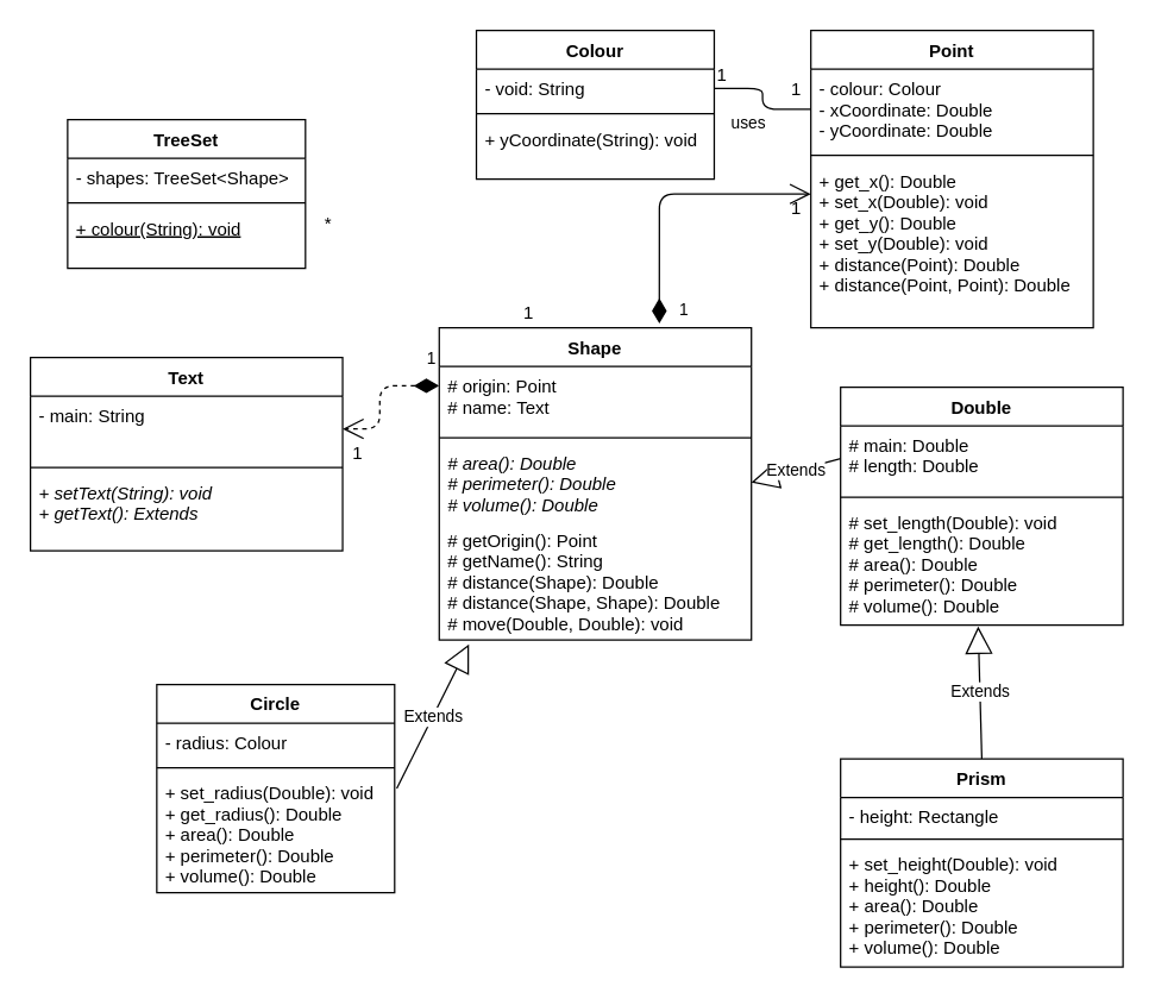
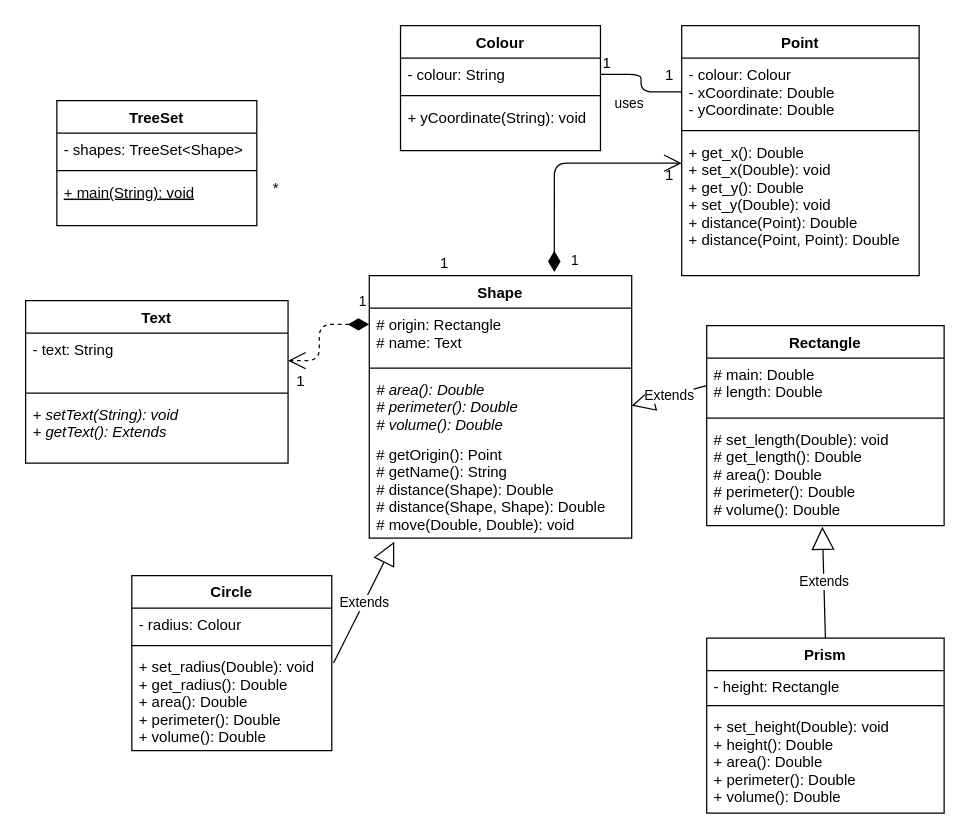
  <mxCell id="0" />
  <mxCell id="1" parent="0" />
  <mxCell id="2" value="TreeSet" style="swimlane;fontStyle=1;align=center;verticalAlign=top;childLayout=stackLayout;horizontal=1;startSize=26;horizontalStack=0;resizeParent=1;resizeParentMax=0;resizeLast=0;collapsible=1;marginBottom=0;" parent="1" vertex="1"><mxGeometry x="45" y="80" width="160" height="100" as="geometry" /></mxCell>
  <mxCell id="3" value="- shapes: TreeSet&lt;Shape&gt;" style="text;strokeColor=none;fillColor=none;align=left;verticalAlign=top;spacingLeft=4;spacingRight=4;overflow=hidden;rotatable=0;points=[[0,0.5],[1,0.5]];portConstraint=eastwest;" parent="2" vertex="1"><mxGeometry y="26" width="160" height="26" as="geometry" /></mxCell>
  <mxCell id="4" value="" style="line;strokeWidth=1;fillColor=none;align=left;verticalAlign=middle;spacingTop=-1;spacingLeft=3;spacingRight=3;rotatable=0;labelPosition=right;points=[];portConstraint=eastwest;" parent="2" vertex="1"><mxGeometry y="52" width="160" height="8" as="geometry" /></mxCell>
- <mxCell id="5" value="+ colour(String): void" style="text;strokeColor=none;fillColor=none;align=left;verticalAlign=top;spacingLeft=4;spacingRight=4;overflow=hidden;rotatable=0;points=[[0,0.5],[1,0.5]];portConstraint=eastwest;fontStyle=4" parent="2" vertex="1"><mxGeometry y="60" width="160" height="40" as="geometry" /></mxCell>
+ <mxCell id="5" value="+ main(String): void" style="text;strokeColor=none;fillColor=none;align=left;verticalAlign=top;spacingLeft=4;spacingRight=4;overflow=hidden;rotatable=0;points=[[0,0.5],[1,0.5]];portConstraint=eastwest;fontStyle=4" parent="2" vertex="1"><mxGeometry y="60" width="160" height="40" as="geometry" /></mxCell>
  <mxCell id="6" value="Colour" style="swimlane;fontStyle=1;align=center;verticalAlign=top;childLayout=stackLayout;horizontal=1;startSize=26;horizontalStack=0;resizeParent=1;resizeParentMax=0;resizeLast=0;collapsible=1;marginBottom=0;" parent="1" vertex="1"><mxGeometry x="320" y="20" width="160" height="100" as="geometry" /></mxCell>
- <mxCell id="7" value="- void: String" style="text;strokeColor=none;fillColor=none;align=left;verticalAlign=top;spacingLeft=4;spacingRight=4;overflow=hidden;rotatable=0;points=[[0,0.5],[1,0.5]];portConstraint=eastwest;" parent="6" vertex="1"><mxGeometry y="26" width="160" height="26" as="geometry" /></mxCell>
+ <mxCell id="7" value="- colour: String" style="text;strokeColor=none;fillColor=none;align=left;verticalAlign=top;spacingLeft=4;spacingRight=4;overflow=hidden;rotatable=0;points=[[0,0.5],[1,0.5]];portConstraint=eastwest;" parent="6" vertex="1"><mxGeometry y="26" width="160" height="26" as="geometry" /></mxCell>
  <mxCell id="8" value="" style="line;strokeWidth=1;fillColor=none;align=left;verticalAlign=middle;spacingTop=-1;spacingLeft=3;spacingRight=3;rotatable=0;labelPosition=right;points=[];portConstraint=eastwest;" parent="6" vertex="1"><mxGeometry y="52" width="160" height="8" as="geometry" /></mxCell>
  <mxCell id="9" value="+ yCoordinate(String): void" style="text;strokeColor=none;fillColor=none;align=left;verticalAlign=top;spacingLeft=4;spacingRight=4;overflow=hidden;rotatable=0;points=[[0,0.5],[1,0.5]];portConstraint=eastwest;fontStyle=0" parent="6" vertex="1"><mxGeometry y="60" width="160" height="40" as="geometry" /></mxCell>
  <mxCell id="10" value="Circle" style="swimlane;fontStyle=1;align=center;verticalAlign=top;childLayout=stackLayout;horizontal=1;startSize=26;horizontalStack=0;resizeParent=1;resizeParentMax=0;resizeLast=0;collapsible=1;marginBottom=0;" parent="1" vertex="1"><mxGeometry x="105" y="460" width="160" height="140" as="geometry" /></mxCell>
  <mxCell id="11" value="- radius: Colour" style="text;strokeColor=none;fillColor=none;align=left;verticalAlign=top;spacingLeft=4;spacingRight=4;overflow=hidden;rotatable=0;points=[[0,0.5],[1,0.5]];portConstraint=eastwest;" parent="10" vertex="1"><mxGeometry y="26" width="160" height="26" as="geometry" /></mxCell>
  <mxCell id="12" value="" style="line;strokeWidth=1;fillColor=none;align=left;verticalAlign=middle;spacingTop=-1;spacingLeft=3;spacingRight=3;rotatable=0;labelPosition=right;points=[];portConstraint=eastwest;" parent="10" vertex="1"><mxGeometry y="52" width="160" height="8" as="geometry" /></mxCell>
  <mxCell id="13" value="+ set_radius(Double): void&#10;+ get_radius(): Double&#10;+ area(): Double&#10;+ perimeter(): Double&#10;+ volume(): Double" style="text;strokeColor=none;fillColor=none;align=left;verticalAlign=top;spacingLeft=4;spacingRight=4;overflow=hidden;rotatable=0;points=[[0,0.5],[1,0.5]];portConstraint=eastwest;fontStyle=0" parent="10" vertex="1"><mxGeometry y="60" width="160" height="80" as="geometry" /></mxCell>
  <mxCell id="14" value="Point" style="swimlane;fontStyle=1;align=center;verticalAlign=top;childLayout=stackLayout;horizontal=1;startSize=26;horizontalStack=0;resizeParent=1;resizeParentMax=0;resizeLast=0;collapsible=1;marginBottom=0;" parent="1" vertex="1"><mxGeometry x="545" y="20" width="190" height="200" as="geometry" /></mxCell>
  <mxCell id="15" value="- colour: Colour&#10;- xCoordinate: Double&#10;- yCoordinate: Double&#10;" style="text;strokeColor=none;fillColor=none;align=left;verticalAlign=top;spacingLeft=4;spacingRight=4;overflow=hidden;rotatable=0;points=[[0,0.5],[1,0.5]];portConstraint=eastwest;" parent="14" vertex="1"><mxGeometry y="26" width="190" height="54" as="geometry" /></mxCell>
  <mxCell id="16" value="" style="line;strokeWidth=1;fillColor=none;align=left;verticalAlign=middle;spacingTop=-1;spacingLeft=3;spacingRight=3;rotatable=0;labelPosition=right;points=[];portConstraint=eastwest;" parent="14" vertex="1"><mxGeometry y="80" width="190" height="8" as="geometry" /></mxCell>
  <mxCell id="17" value="+ get_x(): Double&#10;+ set_x(Double): void&#10;+ get_y(): Double&#10;+ set_y(Double): void&#10;+ distance(Point): Double&#10;+ distance(Point, Point): Double" style="text;strokeColor=none;fillColor=none;align=left;verticalAlign=top;spacingLeft=4;spacingRight=4;overflow=hidden;rotatable=0;points=[[0,0.5],[1,0.5]];portConstraint=eastwest;fontStyle=0" parent="14" vertex="1"><mxGeometry y="88" width="190" height="112" as="geometry" /></mxCell>
  <mxCell id="18" value="Prism" style="swimlane;fontStyle=1;align=center;verticalAlign=top;childLayout=stackLayout;horizontal=1;startSize=26;horizontalStack=0;resizeParent=1;resizeParentMax=0;resizeLast=0;collapsible=1;marginBottom=0;" parent="1" vertex="1"><mxGeometry x="565" y="510" width="190" height="140" as="geometry" /></mxCell>
  <mxCell id="19" value="- height: Rectangle&#10;" style="text;strokeColor=none;fillColor=none;align=left;verticalAlign=top;spacingLeft=4;spacingRight=4;overflow=hidden;rotatable=0;points=[[0,0.5],[1,0.5]];portConstraint=eastwest;" parent="18" vertex="1"><mxGeometry y="26" width="190" height="24" as="geometry" /></mxCell>
  <mxCell id="20" value="" style="line;strokeWidth=1;fillColor=none;align=left;verticalAlign=middle;spacingTop=-1;spacingLeft=3;spacingRight=3;rotatable=0;labelPosition=right;points=[];portConstraint=eastwest;" parent="18" vertex="1"><mxGeometry y="50" width="190" height="8" as="geometry" /></mxCell>
  <mxCell id="21" value="+ set_height(Double): void&#10;+ height(): Double&#10;+ area(): Double&#10;+ perimeter(): Double&#10;+ volume(): Double" style="text;strokeColor=none;fillColor=none;align=left;verticalAlign=top;spacingLeft=4;spacingRight=4;overflow=hidden;rotatable=0;points=[[0,0.5],[1,0.5]];portConstraint=eastwest;fontStyle=0" parent="18" vertex="1"><mxGeometry y="58" width="190" height="82" as="geometry" /></mxCell>
- <mxCell id="22" value="Double" style="swimlane;fontStyle=1;align=center;verticalAlign=top;childLayout=stackLayout;horizontal=1;startSize=26;horizontalStack=0;resizeParent=1;resizeParentMax=0;resizeLast=0;collapsible=1;marginBottom=0;" parent="1" vertex="1"><mxGeometry x="565" y="260" width="190" height="160" as="geometry" /></mxCell>
+ <mxCell id="22" value="Rectangle" style="swimlane;fontStyle=1;align=center;verticalAlign=top;childLayout=stackLayout;horizontal=1;startSize=26;horizontalStack=0;resizeParent=1;resizeParentMax=0;resizeLast=0;collapsible=1;marginBottom=0;" parent="1" vertex="1"><mxGeometry x="565" y="260" width="190" height="160" as="geometry" /></mxCell>
  <mxCell id="23" value="# main: Double&#10;# length: Double&#10;" style="text;strokeColor=none;fillColor=none;align=left;verticalAlign=top;spacingLeft=4;spacingRight=4;overflow=hidden;rotatable=0;points=[[0,0.5],[1,0.5]];portConstraint=eastwest;" parent="22" vertex="1"><mxGeometry y="26" width="190" height="44" as="geometry" /></mxCell>
  <mxCell id="24" value="" style="line;strokeWidth=1;fillColor=none;align=left;verticalAlign=middle;spacingTop=-1;spacingLeft=3;spacingRight=3;rotatable=0;labelPosition=right;points=[];portConstraint=eastwest;" parent="22" vertex="1"><mxGeometry y="70" width="190" height="8" as="geometry" /></mxCell>
  <mxCell id="25" value="# set_length(Double): void&#10;# get_length(): Double&#10;# area(): Double&#10;# perimeter(): Double&#10;# volume(): Double&#10;" style="text;strokeColor=none;fillColor=none;align=left;verticalAlign=top;spacingLeft=4;spacingRight=4;overflow=hidden;rotatable=0;points=[[0,0.5],[1,0.5]];portConstraint=eastwest;fontStyle=0" parent="22" vertex="1"><mxGeometry y="78" width="190" height="82" as="geometry" /></mxCell>
  <mxCell id="26" value="Shape" style="swimlane;fontStyle=1;align=center;verticalAlign=top;childLayout=stackLayout;horizontal=1;startSize=26;horizontalStack=0;resizeParent=1;resizeParentMax=0;resizeLast=0;collapsible=1;marginBottom=0;" parent="1" vertex="1"><mxGeometry x="295" y="220" width="210" height="210" as="geometry"><mxRectangle x="70" y="530" width="70" height="26" as="alternateBounds" /></mxGeometry></mxCell>
- <mxCell id="27" value="# origin: Point&#10;# name: Text" style="text;strokeColor=none;fillColor=none;align=left;verticalAlign=top;spacingLeft=4;spacingRight=4;overflow=hidden;rotatable=0;points=[[0,0.5],[1,0.5]];portConstraint=eastwest;fontStyle=0" parent="26" vertex="1"><mxGeometry y="26" width="210" height="44" as="geometry" /></mxCell>
+ <mxCell id="27" value="# origin: Rectangle&#10;# name: Text" style="text;strokeColor=none;fillColor=none;align=left;verticalAlign=top;spacingLeft=4;spacingRight=4;overflow=hidden;rotatable=0;points=[[0,0.5],[1,0.5]];portConstraint=eastwest;fontStyle=0" parent="26" vertex="1"><mxGeometry y="26" width="210" height="44" as="geometry" /></mxCell>
  <mxCell id="28" value="" style="line;strokeWidth=1;fillColor=none;align=left;verticalAlign=middle;spacingTop=-1;spacingLeft=3;spacingRight=3;rotatable=0;labelPosition=right;points=[];portConstraint=eastwest;" parent="26" vertex="1"><mxGeometry y="70" width="210" height="8" as="geometry" /></mxCell>
  <mxCell id="29" value="# area(): Double&#10;# perimeter(): Double&#10;# volume(): Double&#10;" style="text;strokeColor=none;fillColor=none;align=left;verticalAlign=top;spacingLeft=4;spacingRight=4;overflow=hidden;rotatable=0;points=[[0,0.5],[1,0.5]];portConstraint=eastwest;fontStyle=2" parent="26" vertex="1"><mxGeometry y="78" width="210" height="52" as="geometry" /></mxCell>
  <mxCell id="30" value="# getOrigin(): Point&#10;# getName(): String&#10;# distance(Shape): Double&#10;# distance(Shape, Shape): Double&#10;# move(Double, Double): void&#10;" style="text;strokeColor=none;fillColor=none;align=left;verticalAlign=top;spacingLeft=4;spacingRight=4;overflow=hidden;rotatable=0;points=[[0,0.5],[1,0.5]];portConstraint=eastwest;fontStyle=0" parent="26" vertex="1"><mxGeometry y="130" width="210" height="80" as="geometry" /></mxCell>
  <mxCell id="31" value="Text" style="swimlane;fontStyle=1;align=center;verticalAlign=top;childLayout=stackLayout;horizontal=1;startSize=26;horizontalStack=0;resizeParent=1;resizeParentMax=0;resizeLast=0;collapsible=1;marginBottom=0;" parent="1" vertex="1"><mxGeometry x="20" y="240" width="210" height="130" as="geometry"><mxRectangle x="70" y="530" width="70" height="26" as="alternateBounds" /></mxGeometry></mxCell>
- <mxCell id="32" value="- main: String" style="text;strokeColor=none;fillColor=none;align=left;verticalAlign=top;spacingLeft=4;spacingRight=4;overflow=hidden;rotatable=0;points=[[0,0.5],[1,0.5]];portConstraint=eastwest;fontStyle=0" parent="31" vertex="1"><mxGeometry y="26" width="210" height="44" as="geometry" /></mxCell>
+ <mxCell id="32" value="- text: String" style="text;strokeColor=none;fillColor=none;align=left;verticalAlign=top;spacingLeft=4;spacingRight=4;overflow=hidden;rotatable=0;points=[[0,0.5],[1,0.5]];portConstraint=eastwest;fontStyle=0" parent="31" vertex="1"><mxGeometry y="26" width="210" height="44" as="geometry" /></mxCell>
  <mxCell id="33" value="" style="line;strokeWidth=1;fillColor=none;align=left;verticalAlign=middle;spacingTop=-1;spacingLeft=3;spacingRight=3;rotatable=0;labelPosition=right;points=[];portConstraint=eastwest;" parent="31" vertex="1"><mxGeometry y="70" width="210" height="8" as="geometry" /></mxCell>
  <mxCell id="34" value="+ setText(String): void&#10;+ getText(): Extends" style="text;strokeColor=none;fillColor=none;align=left;verticalAlign=top;spacingLeft=4;spacingRight=4;overflow=hidden;rotatable=0;points=[[0,0.5],[1,0.5]];portConstraint=eastwest;fontStyle=2" parent="31" vertex="1"><mxGeometry y="78" width="210" height="52" as="geometry" /></mxCell>
  <mxCell id="35" value="Extends" style="endArrow=block;endSize=16;endFill=0;html=1;exitX=1.009;exitY=0.124;exitDx=0;exitDy=0;exitPerimeter=0;" parent="1" source="13" edge="1"><mxGeometry width="160" relative="1" as="geometry"><mxPoint x="245" y="160" as="sourcePoint" /><mxPoint x="315" y="433" as="targetPoint" /></mxGeometry></mxCell>
  <mxCell id="36" value="" style="endArrow=none;html=1;edgeStyle=orthogonalEdgeStyle;exitX=0;exitY=0.5;exitDx=0;exitDy=0;entryX=1;entryY=0.5;entryDx=0;entryDy=0;" parent="1" source="15" target="7" edge="1"><mxGeometry relative="1" as="geometry"><mxPoint x="245" y="230" as="sourcePoint" /><mxPoint x="405" y="230" as="targetPoint" /></mxGeometry></mxCell>
  <mxCell id="37" value="uses" style="edgeLabel;resizable=0;html=1;align=right;verticalAlign=bottom;" parent="36" connectable="0" vertex="1"><mxGeometry x="1" relative="1" as="geometry"><mxPoint x="35" y="31" as="offset" /></mxGeometry></mxCell>
  <mxCell id="38" value="Extends" style="endArrow=block;endSize=16;endFill=0;html=1;exitX=0.5;exitY=0;exitDx=0;exitDy=0;entryX=0.487;entryY=1.011;entryDx=0;entryDy=0;entryPerimeter=0;" parent="1" source="18" target="25" edge="1"><mxGeometry width="160" relative="1" as="geometry"><mxPoint x="255" y="440" as="sourcePoint" /><mxPoint x="664" y="458" as="targetPoint" /></mxGeometry></mxCell>
  <mxCell id="39" value="Extends" style="endArrow=block;endSize=16;endFill=0;html=1;entryX=1;entryY=0.5;entryDx=0;entryDy=0;exitX=0;exitY=0.5;exitDx=0;exitDy=0;" parent="1" source="23" target="29" edge="1"><mxGeometry width="160" relative="1" as="geometry"><mxPoint x="255" y="370" as="sourcePoint" /><mxPoint x="415" y="370" as="targetPoint" /></mxGeometry></mxCell>
  <mxCell id="40" value="1" style="endArrow=open;html=1;endSize=12;startArrow=diamondThin;startSize=14;startFill=1;edgeStyle=orthogonalEdgeStyle;align=left;verticalAlign=bottom;entryX=0;entryY=0.196;entryDx=0;entryDy=0;entryPerimeter=0;exitX=0.705;exitY=-0.014;exitDx=0;exitDy=0;exitPerimeter=0;" parent="1" source="26" target="17" edge="1"><mxGeometry x="-1.0" y="-12" relative="1" as="geometry"><mxPoint x="465" y="150" as="sourcePoint" /><mxPoint x="445" y="200" as="targetPoint" /><Array as="points"><mxPoint x="443" y="130" /></Array><mxPoint as="offset" /></mxGeometry></mxCell>
  <mxCell id="41" value="1" style="text;html=1;align=center;verticalAlign=middle;resizable=0;points=[];autosize=1;strokeColor=none;" parent="1" vertex="1"><mxGeometry x="525" y="130" width="20" height="20" as="geometry" /></mxCell>
  <mxCell id="42" value="1" style="endArrow=open;html=1;endSize=12;startArrow=diamondThin;startSize=14;startFill=1;edgeStyle=orthogonalEdgeStyle;align=left;verticalAlign=bottom;entryX=1;entryY=0.5;entryDx=0;entryDy=0;exitX=-0.001;exitY=0.295;exitDx=0;exitDy=0;exitPerimeter=0;dashed=1;" parent="1" source="27" target="32" edge="1"><mxGeometry x="-0.791" y="-9" relative="1" as="geometry"><mxPoint x="453.05" y="227.06" as="sourcePoint" /><mxPoint x="555" y="139.952" as="targetPoint" /><Array as="points"><mxPoint x="255" y="259" /><mxPoint x="255" y="288" /></Array><mxPoint as="offset" /></mxGeometry></mxCell>
  <mxCell id="43" value="1" style="text;html=1;align=center;verticalAlign=middle;resizable=0;points=[];autosize=1;strokeColor=none;" parent="1" vertex="1"><mxGeometry x="230" y="295" width="20" height="20" as="geometry" /></mxCell>
  <mxCell id="44" value="*" style="text;html=1;align=center;verticalAlign=middle;resizable=0;points=[];autosize=1;strokeColor=none;" parent="1" vertex="1"><mxGeometry x="210" y="140" width="20" height="20" as="geometry" /></mxCell>
  <mxCell id="45" value="1" style="text;html=1;align=center;verticalAlign=middle;resizable=0;points=[];autosize=1;strokeColor=none;" parent="1" vertex="1"><mxGeometry x="345" y="200" width="20" height="20" as="geometry" /></mxCell>
  <mxCell id="46" value="1" style="text;html=1;align=center;verticalAlign=middle;resizable=0;points=[];autosize=1;strokeColor=none;" parent="1" vertex="1"><mxGeometry x="525" y="50" width="20" height="20" as="geometry" /></mxCell>
  <mxCell id="47" value="1" style="text;html=1;align=center;verticalAlign=middle;resizable=0;points=[];autosize=1;strokeColor=none;" parent="1" vertex="1"><mxGeometry x="475" y="40" width="20" height="20" as="geometry" /></mxCell>
